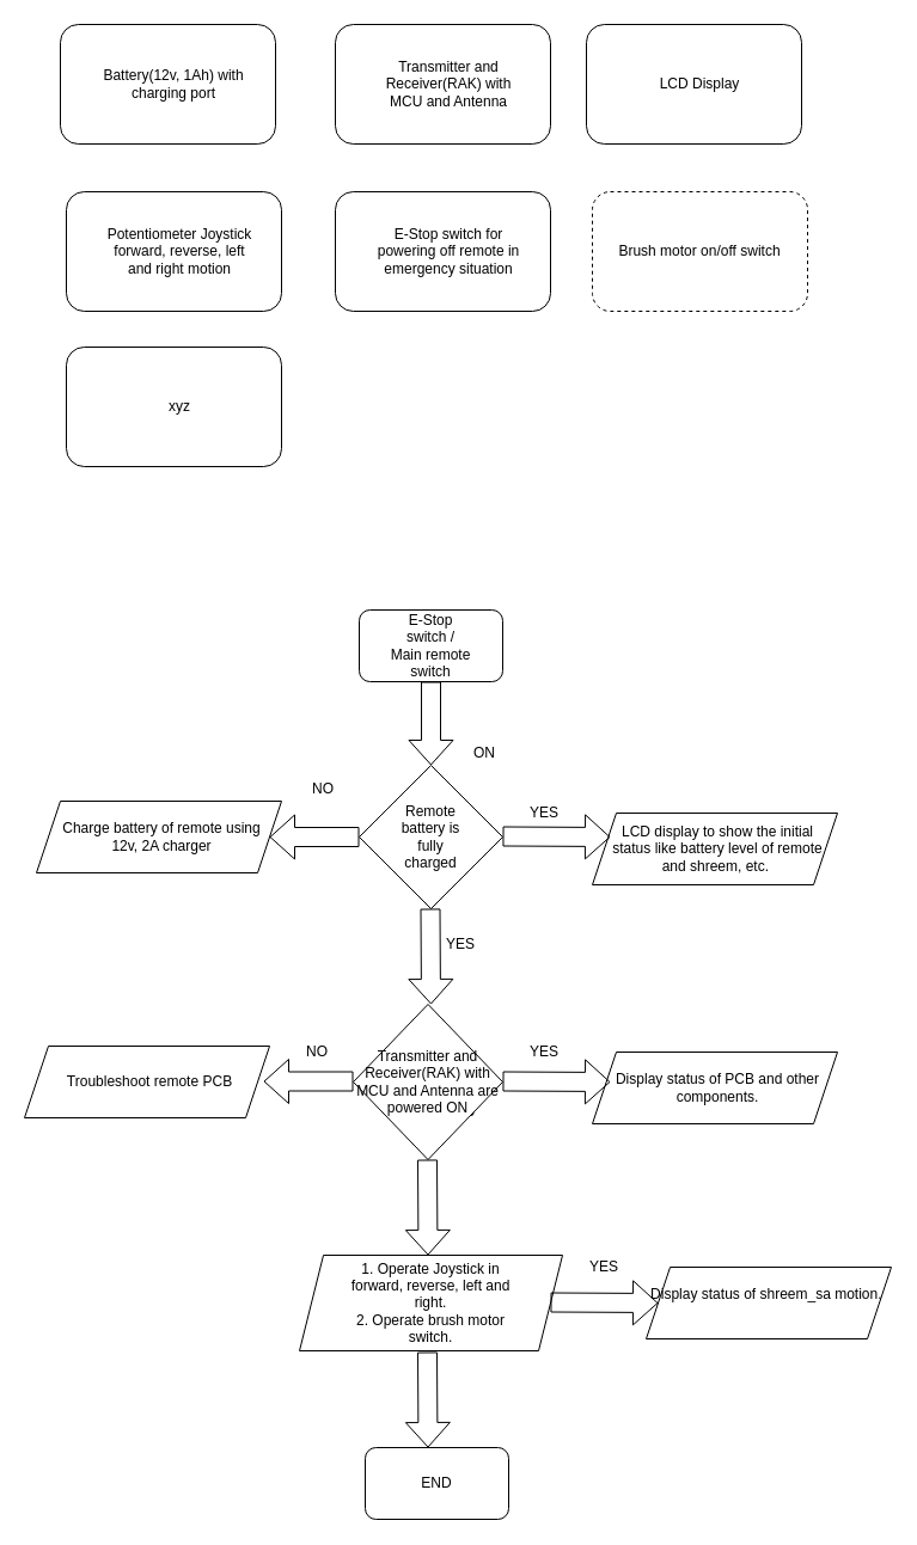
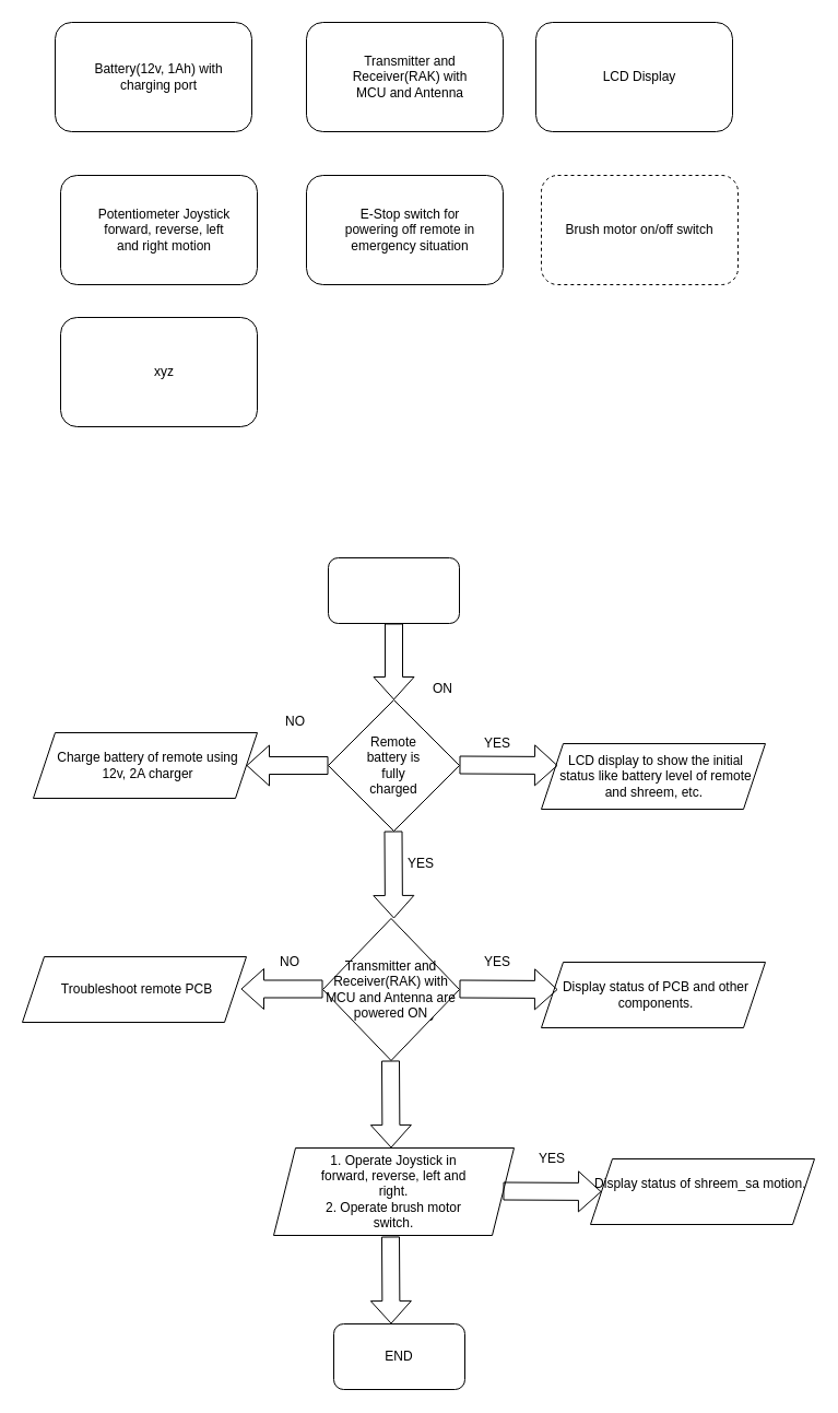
  <mxCell id="0" />
  <mxCell id="1" parent="0" />
  <mxCell id="2" value="" style="rounded=1;whiteSpace=wrap;html=1;" vertex="1" parent="1"><mxGeometry x="50" y="20" width="180" height="100" as="geometry" /></mxCell>
  <mxCell id="3" value="Battery(&lt;span style=&quot;background-color: initial;&quot;&gt;12v, 1Ah) with charging port&lt;/span&gt;" style="text;html=1;align=center;verticalAlign=middle;whiteSpace=wrap;rounded=0;" vertex="1" parent="1"><mxGeometry x="80" y="40" width="130" height="60" as="geometry" /></mxCell>
  <mxCell id="4" value="" style="rounded=1;whiteSpace=wrap;html=1;" vertex="1" parent="1"><mxGeometry x="55" y="160" width="180" height="100" as="geometry" /></mxCell>
  <mxCell id="5" value="Potentiometer Joystick&lt;div&gt;forward, reverse, left and right motion&lt;/div&gt;" style="text;html=1;align=center;verticalAlign=middle;whiteSpace=wrap;rounded=0;" vertex="1" parent="1"><mxGeometry x="85" y="180" width="130" height="60" as="geometry" /></mxCell>
  <mxCell id="6" value="" style="rounded=1;whiteSpace=wrap;html=1;" vertex="1" parent="1"><mxGeometry x="280" y="20" width="180" height="100" as="geometry" /></mxCell>
  <mxCell id="7" value="Transmitter and Receiver(RAK) with MCU and Antenna" style="text;html=1;align=center;verticalAlign=middle;whiteSpace=wrap;rounded=0;" vertex="1" parent="1"><mxGeometry x="310" y="40" width="130" height="60" as="geometry" /></mxCell>
  <mxCell id="8" value="" style="rounded=1;whiteSpace=wrap;html=1;" vertex="1" parent="1"><mxGeometry x="280" y="160" width="180" height="100" as="geometry" /></mxCell>
  <mxCell id="9" value="E-Stop switch for powering off remote in emergency situation" style="text;html=1;align=center;verticalAlign=middle;whiteSpace=wrap;rounded=0;" vertex="1" parent="1"><mxGeometry x="310" y="180" width="130" height="60" as="geometry" /></mxCell>
  <mxCell id="10" value="" style="rounded=1;whiteSpace=wrap;html=1;" vertex="1" parent="1"><mxGeometry x="490" y="20" width="180" height="100" as="geometry" /></mxCell>
  <mxCell id="11" value="LCD Display" style="text;html=1;align=center;verticalAlign=middle;whiteSpace=wrap;rounded=0;" vertex="1" parent="1"><mxGeometry x="520" y="40" width="130" height="60" as="geometry" /></mxCell>
  <mxCell id="12" value="Brush motor on/off switch" style="rounded=1;whiteSpace=wrap;html=1;dashed=1;" vertex="1" parent="1"><mxGeometry x="495" y="160" width="180" height="100" as="geometry" /></mxCell>
  <mxCell id="13" value="" style="rhombus;whiteSpace=wrap;html=1;" vertex="1" parent="1"><mxGeometry x="300" y="640" width="120" height="120" as="geometry" /></mxCell>
  <mxCell id="14" value="" style="rounded=1;whiteSpace=wrap;html=1;" vertex="1" parent="1"><mxGeometry x="55" y="290" width="180" height="100" as="geometry" /></mxCell>
  <mxCell id="15" value="xyz" style="text;html=1;align=center;verticalAlign=middle;whiteSpace=wrap;rounded=0;" vertex="1" parent="1"><mxGeometry x="85" y="310" width="130" height="60" as="geometry" /></mxCell>
  <mxCell id="16" value="Remote battery is fully charged" style="text;html=1;align=center;verticalAlign=middle;whiteSpace=wrap;rounded=0;" vertex="1" parent="1"><mxGeometry x="325" y="680" width="70" height="40" as="geometry" /></mxCell>
  <mxCell id="17" value="" style="shape=flexArrow;endArrow=classic;html=1;rounded=0;width=16;endSize=6.5;exitX=0.5;exitY=1;exitDx=0;exitDy=0;" edge="1" parent="1" source="21"><mxGeometry width="50" height="50" relative="1" as="geometry"><mxPoint x="360" y="600" as="sourcePoint" /><mxPoint x="360" y="640" as="targetPoint" /></mxGeometry></mxCell>
  <mxCell id="18" value="ON" style="text;html=1;align=center;verticalAlign=middle;whiteSpace=wrap;rounded=0;" vertex="1" parent="1"><mxGeometry x="370" y="610" width="70" height="40" as="geometry" /></mxCell>
  <mxCell id="19" value="" style="shape=parallelogram;perimeter=parallelogramPerimeter;whiteSpace=wrap;html=1;fixedSize=1;" vertex="1" parent="1"><mxGeometry x="495" y="680" width="205" height="60" as="geometry" /></mxCell>
  <mxCell id="20" value="LCD display to show the initial status like battery level of remote and shreem, etc.&amp;nbsp;" style="text;html=1;align=center;verticalAlign=middle;whiteSpace=wrap;rounded=0;" vertex="1" parent="1"><mxGeometry x="510" y="690" width="180" height="40" as="geometry" /></mxCell>
  <mxCell id="21" value="" style="rounded=1;whiteSpace=wrap;html=1;" vertex="1" parent="1"><mxGeometry x="300" y="510" width="120" height="60" as="geometry" /></mxCell>
- <mxCell id="22" value="E-Stop switch / Main remote switch" style="text;html=1;align=center;verticalAlign=middle;whiteSpace=wrap;rounded=0;" vertex="1" parent="1"><mxGeometry x="325" y="520" width="70" height="40" as="geometry" /></mxCell>
  <mxCell id="23" value="" style="shape=flexArrow;endArrow=classic;html=1;rounded=0;width=16;endSize=6.5;exitX=0.5;exitY=1;exitDx=0;exitDy=0;entryX=0.5;entryY=0;entryDx=0;entryDy=0;" edge="1" parent="1"><mxGeometry width="50" height="50" relative="1" as="geometry"><mxPoint x="359.5" y="760" as="sourcePoint" /><mxPoint x="360" y="840" as="targetPoint" /></mxGeometry></mxCell>
  <mxCell id="24" value="YES" style="text;html=1;align=center;verticalAlign=middle;whiteSpace=wrap;rounded=0;" vertex="1" parent="1"><mxGeometry x="350" y="770" width="70" height="40" as="geometry" /></mxCell>
  <mxCell id="25" value="" style="shape=parallelogram;perimeter=parallelogramPerimeter;whiteSpace=wrap;html=1;fixedSize=1;" vertex="1" parent="1"><mxGeometry x="30" y="670" width="205" height="60" as="geometry" /></mxCell>
  <mxCell id="26" value="Charge battery of remote using 12v, 2A charger" style="text;html=1;align=center;verticalAlign=middle;whiteSpace=wrap;rounded=0;" vertex="1" parent="1"><mxGeometry x="45" y="680" width="180" height="40" as="geometry" /></mxCell>
  <mxCell id="27" value="" style="shape=flexArrow;endArrow=classic;html=1;rounded=0;width=16;endSize=6.5;exitX=0;exitY=0.5;exitDx=0;exitDy=0;entryX=1;entryY=0.5;entryDx=0;entryDy=0;" edge="1" parent="1" source="13" target="26"><mxGeometry width="50" height="50" relative="1" as="geometry"><mxPoint x="270" y="700" as="sourcePoint" /><mxPoint x="270" y="770" as="targetPoint" /></mxGeometry></mxCell>
  <mxCell id="28" value="NO" style="text;html=1;align=center;verticalAlign=middle;whiteSpace=wrap;rounded=0;" vertex="1" parent="1"><mxGeometry x="235" y="640" width="70" height="40" as="geometry" /></mxCell>
  <mxCell id="29" value="" style="shape=flexArrow;endArrow=classic;html=1;rounded=0;width=16;endSize=6.5;exitX=0;exitY=0.5;exitDx=0;exitDy=0;entryX=0;entryY=0.25;entryDx=0;entryDy=0;" edge="1" parent="1" target="20"><mxGeometry width="50" height="50" relative="1" as="geometry"><mxPoint x="420" y="699.5" as="sourcePoint" /><mxPoint x="345" y="699.5" as="targetPoint" /></mxGeometry></mxCell>
  <mxCell id="30" value="YES" style="text;html=1;align=center;verticalAlign=middle;whiteSpace=wrap;rounded=0;" vertex="1" parent="1"><mxGeometry x="420" y="660" width="70" height="40" as="geometry" /></mxCell>
  <mxCell id="31" value="" style="shape=parallelogram;perimeter=parallelogramPerimeter;whiteSpace=wrap;html=1;fixedSize=1;" vertex="1" parent="1"><mxGeometry x="250" y="1050" width="220" height="80" as="geometry" /></mxCell>
  <mxCell id="32" value="1. Operate Joystick in forward, reverse, left and right.&lt;div&gt;2. Operate brush motor switch.&lt;/div&gt;" style="text;html=1;align=center;verticalAlign=middle;whiteSpace=wrap;rounded=0;" vertex="1" parent="1"><mxGeometry x="290" y="1070" width="140" height="40" as="geometry" /></mxCell>
  <mxCell id="33" value="YES" style="text;html=1;align=center;verticalAlign=middle;whiteSpace=wrap;rounded=0;" vertex="1" parent="1"><mxGeometry x="350" y="910" width="70" height="40" as="geometry" /></mxCell>
  <mxCell id="34" value="" style="shape=parallelogram;perimeter=parallelogramPerimeter;whiteSpace=wrap;html=1;fixedSize=1;" vertex="1" parent="1"><mxGeometry x="20" y="875" width="205" height="60" as="geometry" /></mxCell>
  <mxCell id="35" value="Troubleshoot remote PCB" style="text;html=1;align=center;verticalAlign=middle;whiteSpace=wrap;rounded=0;" vertex="1" parent="1"><mxGeometry x="35" y="885" width="180" height="40" as="geometry" /></mxCell>
  <mxCell id="36" value="" style="shape=flexArrow;endArrow=classic;html=1;rounded=0;width=16;endSize=6.5;exitX=0;exitY=0.5;exitDx=0;exitDy=0;entryX=1;entryY=0.5;entryDx=0;entryDy=0;" edge="1" parent="1"><mxGeometry width="50" height="50" relative="1" as="geometry"><mxPoint x="295" y="904.5" as="sourcePoint" /><mxPoint x="220" y="904.5" as="targetPoint" /></mxGeometry></mxCell>
  <mxCell id="37" value="NO" style="text;html=1;align=center;verticalAlign=middle;whiteSpace=wrap;rounded=0;" vertex="1" parent="1"><mxGeometry x="230" y="860" width="70" height="40" as="geometry" /></mxCell>
  <mxCell id="38" value="" style="shape=parallelogram;perimeter=parallelogramPerimeter;whiteSpace=wrap;html=1;fixedSize=1;" vertex="1" parent="1"><mxGeometry x="495" y="880" width="205" height="60" as="geometry" /></mxCell>
  <mxCell id="39" value="Display status of PCB and other components." style="text;html=1;align=center;verticalAlign=middle;whiteSpace=wrap;rounded=0;" vertex="1" parent="1"><mxGeometry x="510" y="890" width="180" height="40" as="geometry" /></mxCell>
  <mxCell id="40" value="Transmitter and Receiver(RAK) with MCU and Antenna are powered ON" style="rhombus;whiteSpace=wrap;html=1;" vertex="1" parent="1"><mxGeometry x="295" y="840" width="125" height="130" as="geometry" /></mxCell>
  <mxCell id="41" value="" style="shape=flexArrow;endArrow=classic;html=1;rounded=0;width=16;endSize=6.5;exitX=0;exitY=0.5;exitDx=0;exitDy=0;entryX=0;entryY=0.25;entryDx=0;entryDy=0;" edge="1" parent="1"><mxGeometry width="50" height="50" relative="1" as="geometry"><mxPoint x="420" y="904.5" as="sourcePoint" /><mxPoint x="510" y="905" as="targetPoint" /></mxGeometry></mxCell>
  <mxCell id="42" value="YES" style="text;html=1;align=center;verticalAlign=middle;whiteSpace=wrap;rounded=0;" vertex="1" parent="1"><mxGeometry x="420" y="860" width="70" height="40" as="geometry" /></mxCell>
  <mxCell id="43" value="Display status of shreem_sa motion.&amp;nbsp;&lt;div&gt;&lt;br&gt;&lt;/div&gt;" style="shape=parallelogram;perimeter=parallelogramPerimeter;whiteSpace=wrap;html=1;fixedSize=1;" vertex="1" parent="1"><mxGeometry x="540" y="1060" width="205" height="60" as="geometry" /></mxCell>
  <mxCell id="44" value="" style="shape=flexArrow;endArrow=classic;html=1;rounded=0;width=16;endSize=6.5;exitX=0;exitY=0.5;exitDx=0;exitDy=0;entryX=0;entryY=0.25;entryDx=0;entryDy=0;" edge="1" parent="1"><mxGeometry width="50" height="50" relative="1" as="geometry"><mxPoint x="460" y="1089.5" as="sourcePoint" /><mxPoint x="550" y="1090" as="targetPoint" /></mxGeometry></mxCell>
  <mxCell id="45" value="YES" style="text;html=1;align=center;verticalAlign=middle;whiteSpace=wrap;rounded=0;" vertex="1" parent="1"><mxGeometry x="470" y="1040" width="70" height="40" as="geometry" /></mxCell>
  <mxCell id="46" value="END" style="rounded=1;whiteSpace=wrap;html=1;" vertex="1" parent="1"><mxGeometry x="305" y="1211" width="120" height="60" as="geometry" /></mxCell>
  <mxCell id="47" value="" style="shape=flexArrow;endArrow=classic;html=1;rounded=0;width=16;endSize=6.5;exitX=0.5;exitY=1;exitDx=0;exitDy=0;entryX=0.5;entryY=0;entryDx=0;entryDy=0;" edge="1" parent="1"><mxGeometry width="50" height="50" relative="1" as="geometry"><mxPoint x="357" y="970" as="sourcePoint" /><mxPoint x="357.5" y="1050" as="targetPoint" /></mxGeometry></mxCell>
  <mxCell id="48" value="" style="shape=flexArrow;endArrow=classic;html=1;rounded=0;width=16;endSize=6.5;exitX=0.5;exitY=1;exitDx=0;exitDy=0;entryX=0.5;entryY=0;entryDx=0;entryDy=0;" edge="1" parent="1"><mxGeometry width="50" height="50" relative="1" as="geometry"><mxPoint x="357" y="1131" as="sourcePoint" /><mxPoint x="357.5" y="1211" as="targetPoint" /></mxGeometry></mxCell>
